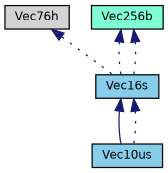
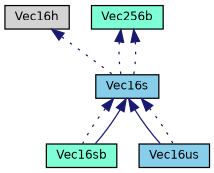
  digraph {
    node [color=black fillcolor=skyblue fontname=Helvetica fontsize=10 shape=record style=filled]
    edge [color=midnightblue dir=back fontname=Helvetica fontsize=10 labelfontname=Helvetica labelfontsize=10 style=dotted]
    n1 [fontcolor=black height=0.2 label=Vec16s width=0.4]
-   n3 [height=0.2 label=Vec10us width=0.4]
-   n4 [fillcolor=lightgrey height=0.2 label=Vec76h width=0.4]
+   n2 [fillcolor=aquamarine height=0.2 label=Vec16sb width=0.4]
+   n3 [height=0.2 label=Vec16us width=0.4]
+   n4 [fillcolor=lightgrey height=0.2 label=Vec16h width=0.4]
    n5 [fillcolor=aquamarine height=0.2 label=Vec256b width=0.4]
+   n1 -> n2
+   n1 -> n2 [style=solid]
    n1 -> n3 [style=solid]
    n1 -> n3
    n4 -> n1
    n5 -> n1
    n5 -> n1
  }
